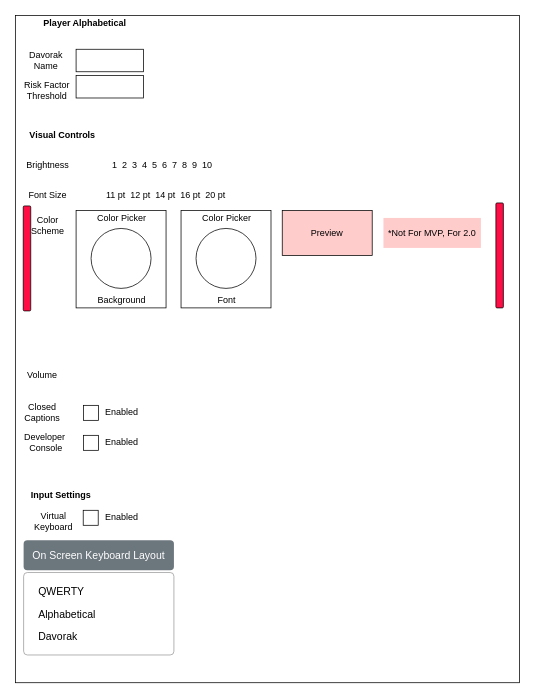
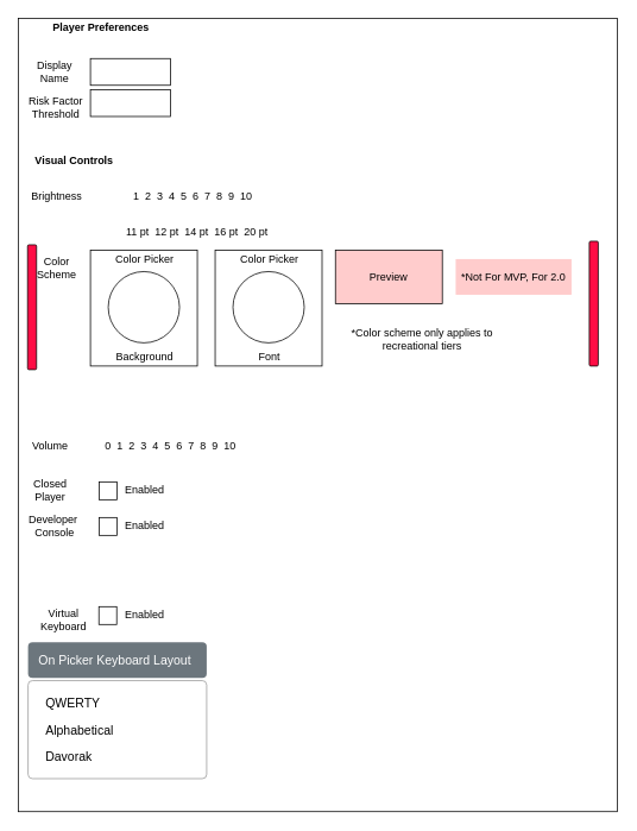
  <mxCell id="0" />
  <mxCell id="1" parent="0" />
  <mxCell id="2" value="" style="rounded=0;whiteSpace=wrap;html=1;" parent="1" vertex="1"><mxGeometry x="20" y="20" width="672.5" height="890" as="geometry" /></mxCell>
- <mxCell id="3" value="Davorak Name" style="text;html=1;strokeColor=none;fillColor=none;align=center;verticalAlign=middle;whiteSpace=wrap;rounded=0;" parent="1" vertex="1"><mxGeometry x="26" y="70" width="70" height="20" as="geometry" /></mxCell>
+ <mxCell id="3" value="Display Name" style="text;html=1;strokeColor=none;fillColor=none;align=center;verticalAlign=middle;whiteSpace=wrap;rounded=0;" parent="1" vertex="1"><mxGeometry x="26" y="70" width="70" height="20" as="geometry" /></mxCell>
  <mxCell id="4" value="" style="rounded=0;whiteSpace=wrap;html=1;" parent="1" vertex="1"><mxGeometry x="101" y="65" width="90" height="30" as="geometry" /></mxCell>
  <mxCell id="5" value="Risk Factor Threshold" style="text;html=1;strokeColor=none;fillColor=none;align=center;verticalAlign=middle;whiteSpace=wrap;rounded=0;" parent="1" vertex="1"><mxGeometry x="20" y="110" width="85" height="20" as="geometry" /></mxCell>
  <mxCell id="6" value="" style="rounded=0;whiteSpace=wrap;html=1;" parent="1" vertex="1"><mxGeometry x="101" y="100" width="90" height="30" as="geometry" /></mxCell>
  <mxCell id="7" value="&lt;b&gt;Visual Controls&lt;/b&gt;" style="text;html=1;strokeColor=none;fillColor=none;align=center;verticalAlign=middle;whiteSpace=wrap;rounded=0;" parent="1" vertex="1"><mxGeometry x="25" y="170" width="116" height="20" as="geometry" /></mxCell>
  <mxCell id="8" value="Brightness" style="text;html=1;strokeColor=none;fillColor=none;align=center;verticalAlign=middle;whiteSpace=wrap;rounded=0;" parent="1" vertex="1"><mxGeometry x="36" y="210" width="55" height="20" as="geometry" /></mxCell>
- <mxCell id="9" value="Font Size" style="text;html=1;strokeColor=none;fillColor=none;align=center;verticalAlign=middle;whiteSpace=wrap;rounded=0;" parent="1" vertex="1"><mxGeometry x="36" y="250" width="55" height="20" as="geometry" /></mxCell>
  <mxCell id="10" value="Color Scheme" style="text;html=1;strokeColor=none;fillColor=none;align=center;verticalAlign=middle;whiteSpace=wrap;rounded=0;" parent="1" vertex="1"><mxGeometry x="31" y="290" width="65" height="20" as="geometry" /></mxCell>
  <mxCell id="11" value="" style="rounded=0;whiteSpace=wrap;html=1;" parent="1" vertex="1"><mxGeometry x="101" y="280" width="120" height="130" as="geometry" /></mxCell>
  <mxCell id="12" value="" style="ellipse;whiteSpace=wrap;html=1;aspect=fixed;" parent="1" vertex="1"><mxGeometry x="121" y="304" width="80" height="80" as="geometry" /></mxCell>
  <mxCell id="13" value="Color Picker" style="text;html=1;strokeColor=none;fillColor=none;align=center;verticalAlign=middle;whiteSpace=wrap;rounded=0;" parent="1" vertex="1"><mxGeometry x="112" y="280" width="100" height="20" as="geometry" /></mxCell>
  <mxCell id="14" value="" style="rounded=0;whiteSpace=wrap;html=1;" parent="1" vertex="1"><mxGeometry x="241" y="280" width="120" height="130" as="geometry" /></mxCell>
  <mxCell id="15" value="" style="ellipse;whiteSpace=wrap;html=1;aspect=fixed;" parent="1" vertex="1"><mxGeometry x="261" y="304" width="80" height="80" as="geometry" /></mxCell>
  <mxCell id="16" value="Color Picker" style="text;html=1;strokeColor=none;fillColor=none;align=center;verticalAlign=middle;whiteSpace=wrap;rounded=0;" parent="1" vertex="1"><mxGeometry x="252" y="280" width="100" height="20" as="geometry" /></mxCell>
  <mxCell id="17" value="Background" style="text;html=1;strokeColor=none;fillColor=none;align=center;verticalAlign=middle;whiteSpace=wrap;rounded=0;" parent="1" vertex="1"><mxGeometry x="142" y="390" width="40" height="20" as="geometry" /></mxCell>
  <mxCell id="18" value="Font" style="text;html=1;strokeColor=none;fillColor=none;align=center;verticalAlign=middle;whiteSpace=wrap;rounded=0;" parent="1" vertex="1"><mxGeometry x="282" y="390" width="40" height="20" as="geometry" /></mxCell>
  <mxCell id="19" value="Preview" style="rounded=0;whiteSpace=wrap;html=1;fillColor=#ffcccc;" parent="1" vertex="1"><mxGeometry x="376" y="280" width="120" height="60" as="geometry" /></mxCell>
+ <mxCell id="20" value="*Color scheme only applies to recreational tiers" style="text;html=1;strokeColor=none;fillColor=none;align=center;verticalAlign=middle;whiteSpace=wrap;rounded=0;" parent="1" vertex="1"><mxGeometry x="376" y="360" width="195" height="40" as="geometry" /></mxCell>
  <mxCell id="21" value="Volume" style="text;html=1;strokeColor=none;fillColor=none;align=center;verticalAlign=middle;whiteSpace=wrap;rounded=0;" parent="1" vertex="1"><mxGeometry x="36" y="490" width="40" height="20" as="geometry" /></mxCell>
- <mxCell id="22" value="Closed Captions" style="text;html=1;strokeColor=none;fillColor=none;align=center;verticalAlign=middle;whiteSpace=wrap;rounded=0;" parent="1" vertex="1"><mxGeometry x="31" y="540" width="50" height="20" as="geometry" /></mxCell>
+ <mxCell id="22" value="Closed Player" style="text;html=1;strokeColor=none;fillColor=none;align=center;verticalAlign=middle;whiteSpace=wrap;rounded=0;" parent="1" vertex="1"><mxGeometry x="31" y="540" width="50" height="20" as="geometry" /></mxCell>
  <mxCell id="23" value="" style="rounded=0;whiteSpace=wrap;html=1;" parent="1" vertex="1"><mxGeometry x="111" y="540" width="20" height="20" as="geometry" /></mxCell>
  <mxCell id="24" value="Enabled" style="text;html=1;strokeColor=none;fillColor=none;align=center;verticalAlign=middle;whiteSpace=wrap;rounded=0;" parent="1" vertex="1"><mxGeometry x="142" y="540" width="40" height="20" as="geometry" /></mxCell>
- <mxCell id="25" value="Player Alphabetical" style="text;html=1;strokeColor=none;fillColor=none;align=center;verticalAlign=middle;whiteSpace=wrap;rounded=0;fontStyle=1" parent="1" vertex="1"><mxGeometry x="35" y="20" width="156" height="20" as="geometry" /></mxCell>
+ <mxCell id="25" value="Player Preferences" style="text;html=1;strokeColor=none;fillColor=none;align=center;verticalAlign=middle;whiteSpace=wrap;rounded=0;fontStyle=1" parent="1" vertex="1"><mxGeometry x="35" y="20" width="156" height="20" as="geometry" /></mxCell>
  <mxCell id="26" value="Developer&amp;nbsp;&lt;br&gt;Console" style="text;html=1;strokeColor=none;fillColor=none;align=center;verticalAlign=middle;whiteSpace=wrap;rounded=0;" vertex="1" parent="1"><mxGeometry x="31" y="580" width="60" height="20" as="geometry" /></mxCell>
  <mxCell id="27" value="" style="rounded=0;whiteSpace=wrap;html=1;" vertex="1" parent="1"><mxGeometry x="111" y="580" width="20" height="20" as="geometry" /></mxCell>
  <mxCell id="28" value="Enabled" style="text;html=1;strokeColor=none;fillColor=none;align=center;verticalAlign=middle;whiteSpace=wrap;rounded=0;" vertex="1" parent="1"><mxGeometry x="142" y="580" width="40" height="20" as="geometry" /></mxCell>
- <mxCell id="29" value="Input Settings" style="text;html=1;strokeColor=none;fillColor=none;align=center;verticalAlign=middle;whiteSpace=wrap;rounded=0;fontStyle=1" vertex="1" parent="1"><mxGeometry x="31" y="650" width="100" height="20" as="geometry" /></mxCell>
- <mxCell id="30" value="On Screen Keyboard Layout" style="html=1;shadow=0;dashed=0;shape=mxgraph.bootstrap.rrect;rSize=5;strokeColor=none;strokeWidth=1;fillColor=#6C767D;fontColor=#ffffff;whiteSpace=wrap;align=left;verticalAlign=middle;fontStyle=0;fontSize=14;spacingLeft=10;" vertex="1" parent="1"><mxGeometry x="31" y="720" width="200.5" height="40" as="geometry" /></mxCell>
+ <mxCell id="30" value="On Picker Keyboard Layout" style="html=1;shadow=0;dashed=0;shape=mxgraph.bootstrap.rrect;rSize=5;strokeColor=none;strokeWidth=1;fillColor=#6C767D;fontColor=#ffffff;whiteSpace=wrap;align=left;verticalAlign=middle;fontStyle=0;fontSize=14;spacingLeft=10;" vertex="1" parent="1"><mxGeometry x="31" y="720" width="200.5" height="40" as="geometry" /></mxCell>
  <mxCell id="31" value="" style="html=1;shadow=0;dashed=0;shape=mxgraph.bootstrap.rrect;rSize=5;fillColor=#ffffff;strokeColor=#999999;" vertex="1" parent="1"><mxGeometry x="31" y="763" width="200.5" height="110" as="geometry" /></mxCell>
  <mxCell id="32" value="QWERTY" style="fillColor=none;strokeColor=none;align=left;spacing=20;fontSize=14;" vertex="1" parent="31"><mxGeometry width="170" height="30" relative="1" as="geometry"><mxPoint y="10" as="offset" /></mxGeometry></mxCell>
  <mxCell id="33" value="Alphabetical" style="fillColor=none;strokeColor=none;align=left;spacing=20;fontSize=14;" vertex="1" parent="31"><mxGeometry width="170" height="30" relative="1" as="geometry"><mxPoint y="40" as="offset" /></mxGeometry></mxCell>
  <mxCell id="34" value="Davorak" style="fillColor=none;strokeColor=none;align=left;spacing=20;fontSize=14;" vertex="1" parent="31"><mxGeometry width="170" height="30" relative="1" as="geometry"><mxPoint y="70" as="offset" /></mxGeometry></mxCell>
  <mxCell id="35" value="*Not For MVP, For 2.0" style="text;html=1;strokeColor=none;fillColor=#FFCCCC;align=center;verticalAlign=middle;whiteSpace=wrap;rounded=0;" vertex="1" parent="1"><mxGeometry x="511" y="290" width="130" height="40" as="geometry" /></mxCell>
  <mxCell id="36" value="" style="rounded=1;whiteSpace=wrap;html=1;shadow=0;strokeColor=#000000;fillColor=#FF0D45;" vertex="1" parent="1"><mxGeometry x="30.5" y="274" width="10" height="140" as="geometry" /></mxCell>
  <mxCell id="37" value="" style="rounded=1;whiteSpace=wrap;html=1;shadow=0;strokeColor=#000000;fillColor=#FF0D45;" vertex="1" parent="1"><mxGeometry x="661" y="270" width="10" height="140" as="geometry" /></mxCell>
  <mxCell id="38" value="11 pt&amp;nbsp; 12 pt&amp;nbsp; 14 pt&amp;nbsp; 16 pt&amp;nbsp; 20 pt" style="text;html=1;strokeColor=none;fillColor=none;align=center;verticalAlign=middle;whiteSpace=wrap;rounded=0;shadow=0;" vertex="1" parent="1"><mxGeometry x="131" y="250" width="180" height="20" as="geometry" /></mxCell>
+ <mxCell id="39" value="0&amp;nbsp; 1&amp;nbsp; 2&amp;nbsp; 3&amp;nbsp; 4&amp;nbsp; 5&amp;nbsp; 6&amp;nbsp; 7&amp;nbsp; 8&amp;nbsp; 9&amp;nbsp; 10" style="text;html=1;strokeColor=none;fillColor=none;align=center;verticalAlign=middle;whiteSpace=wrap;rounded=0;shadow=0;" vertex="1" parent="1"><mxGeometry x="111" y="490" width="160" height="20" as="geometry" /></mxCell>
  <mxCell id="40" value="1&amp;nbsp; 2&amp;nbsp; 3&amp;nbsp; 4&amp;nbsp; 5&amp;nbsp; 6&amp;nbsp; 7&amp;nbsp; 8&amp;nbsp; 9&amp;nbsp; 10" style="text;html=1;strokeColor=none;fillColor=none;align=center;verticalAlign=middle;whiteSpace=wrap;rounded=0;shadow=0;" vertex="1" parent="1"><mxGeometry x="141" y="210" width="150" height="20" as="geometry" /></mxCell>
  <mxCell id="41" value="Virtual Keyboard" style="text;html=1;strokeColor=none;fillColor=none;align=center;verticalAlign=middle;whiteSpace=wrap;rounded=0;" vertex="1" parent="1"><mxGeometry x="40.5" y="685" width="60" height="20" as="geometry" /></mxCell>
  <mxCell id="42" value="" style="rounded=0;whiteSpace=wrap;html=1;" vertex="1" parent="1"><mxGeometry x="110.5" y="680" width="20" height="20" as="geometry" /></mxCell>
  <mxCell id="43" value="Enabled" style="text;html=1;strokeColor=none;fillColor=none;align=center;verticalAlign=middle;whiteSpace=wrap;rounded=0;" vertex="1" parent="1"><mxGeometry x="141.5" y="680" width="40" height="20" as="geometry" /></mxCell>
